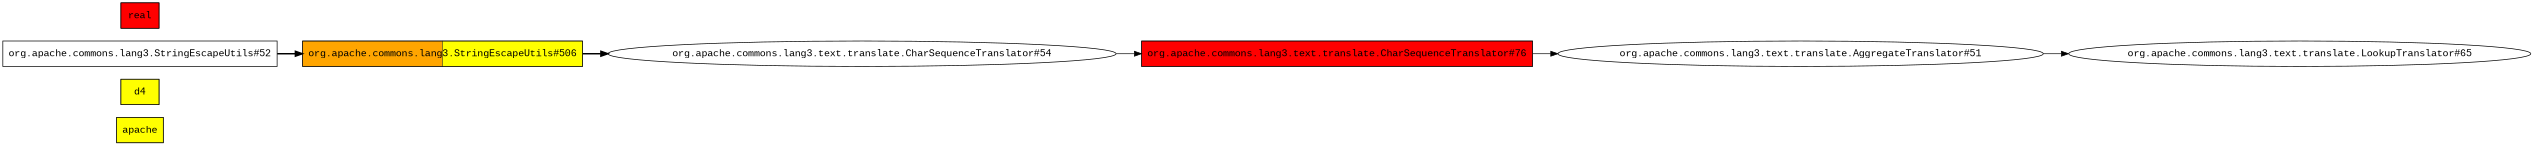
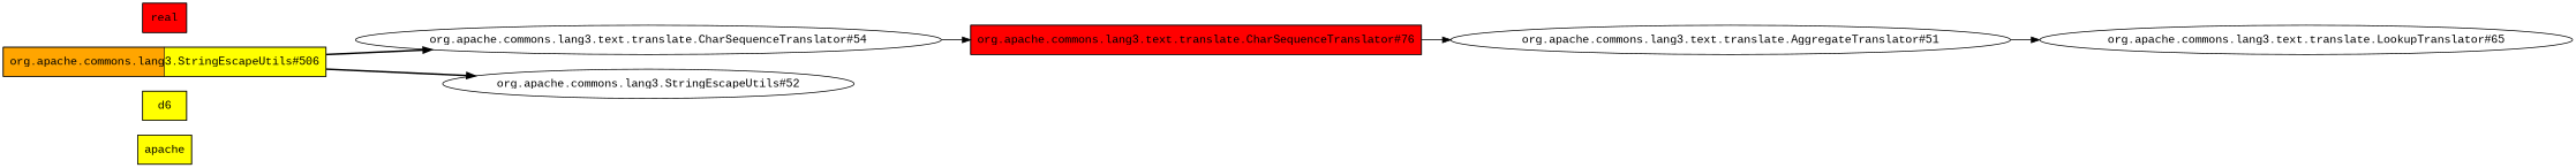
  digraph {
    fontname="Liberation Mono"
    rankdir=LR
    node [fontname="Liberation Mono" shape=box style=striped]
    edge [fontname="Liberation Mono" style=solid]
    n1 [fillcolor=yellow label=apache]
-   d4 [fillcolor=yellow]
+   d4 [fillcolor=yellow label=d6]
    "org.apache.commons.lang3.StringEscapeUtils#506" [fillcolor="orange:yellow"]
    "org.apache.commons.lang3.text.translate.CharSequenceTranslator#54" [shape="" style=""]
    "org.apache.commons.lang3.text.translate.CharSequenceTranslator#76" [fillcolor=red]
    "org.apache.commons.lang3.text.translate.AggregateTranslator#51" [shape="" style=""]
    "org.apache.commons.lang3.text.translate.LookupTranslator#65" [shape="" style=""]
    real [fillcolor=red]
-   "org.apache.commons.lang3.StringEscapeUtils#52" [style=""]
+   "org.apache.commons.lang3.StringEscapeUtils#52" [shape="" style=""]
    "org.apache.commons.lang3.StringEscapeUtils#506" -> "org.apache.commons.lang3.text.translate.CharSequenceTranslator#54" [style=bold]
    "org.apache.commons.lang3.text.translate.CharSequenceTranslator#54" -> "org.apache.commons.lang3.text.translate.CharSequenceTranslator#76"
    "org.apache.commons.lang3.text.translate.CharSequenceTranslator#76" -> "org.apache.commons.lang3.text.translate.AggregateTranslator#51"
    "org.apache.commons.lang3.text.translate.AggregateTranslator#51" -> "org.apache.commons.lang3.text.translate.LookupTranslator#65"
-   "org.apache.commons.lang3.StringEscapeUtils#52" -> "org.apache.commons.lang3.StringEscapeUtils#506" [style=bold]
+   "org.apache.commons.lang3.StringEscapeUtils#506" -> "org.apache.commons.lang3.StringEscapeUtils#52" [style=bold]
  }
